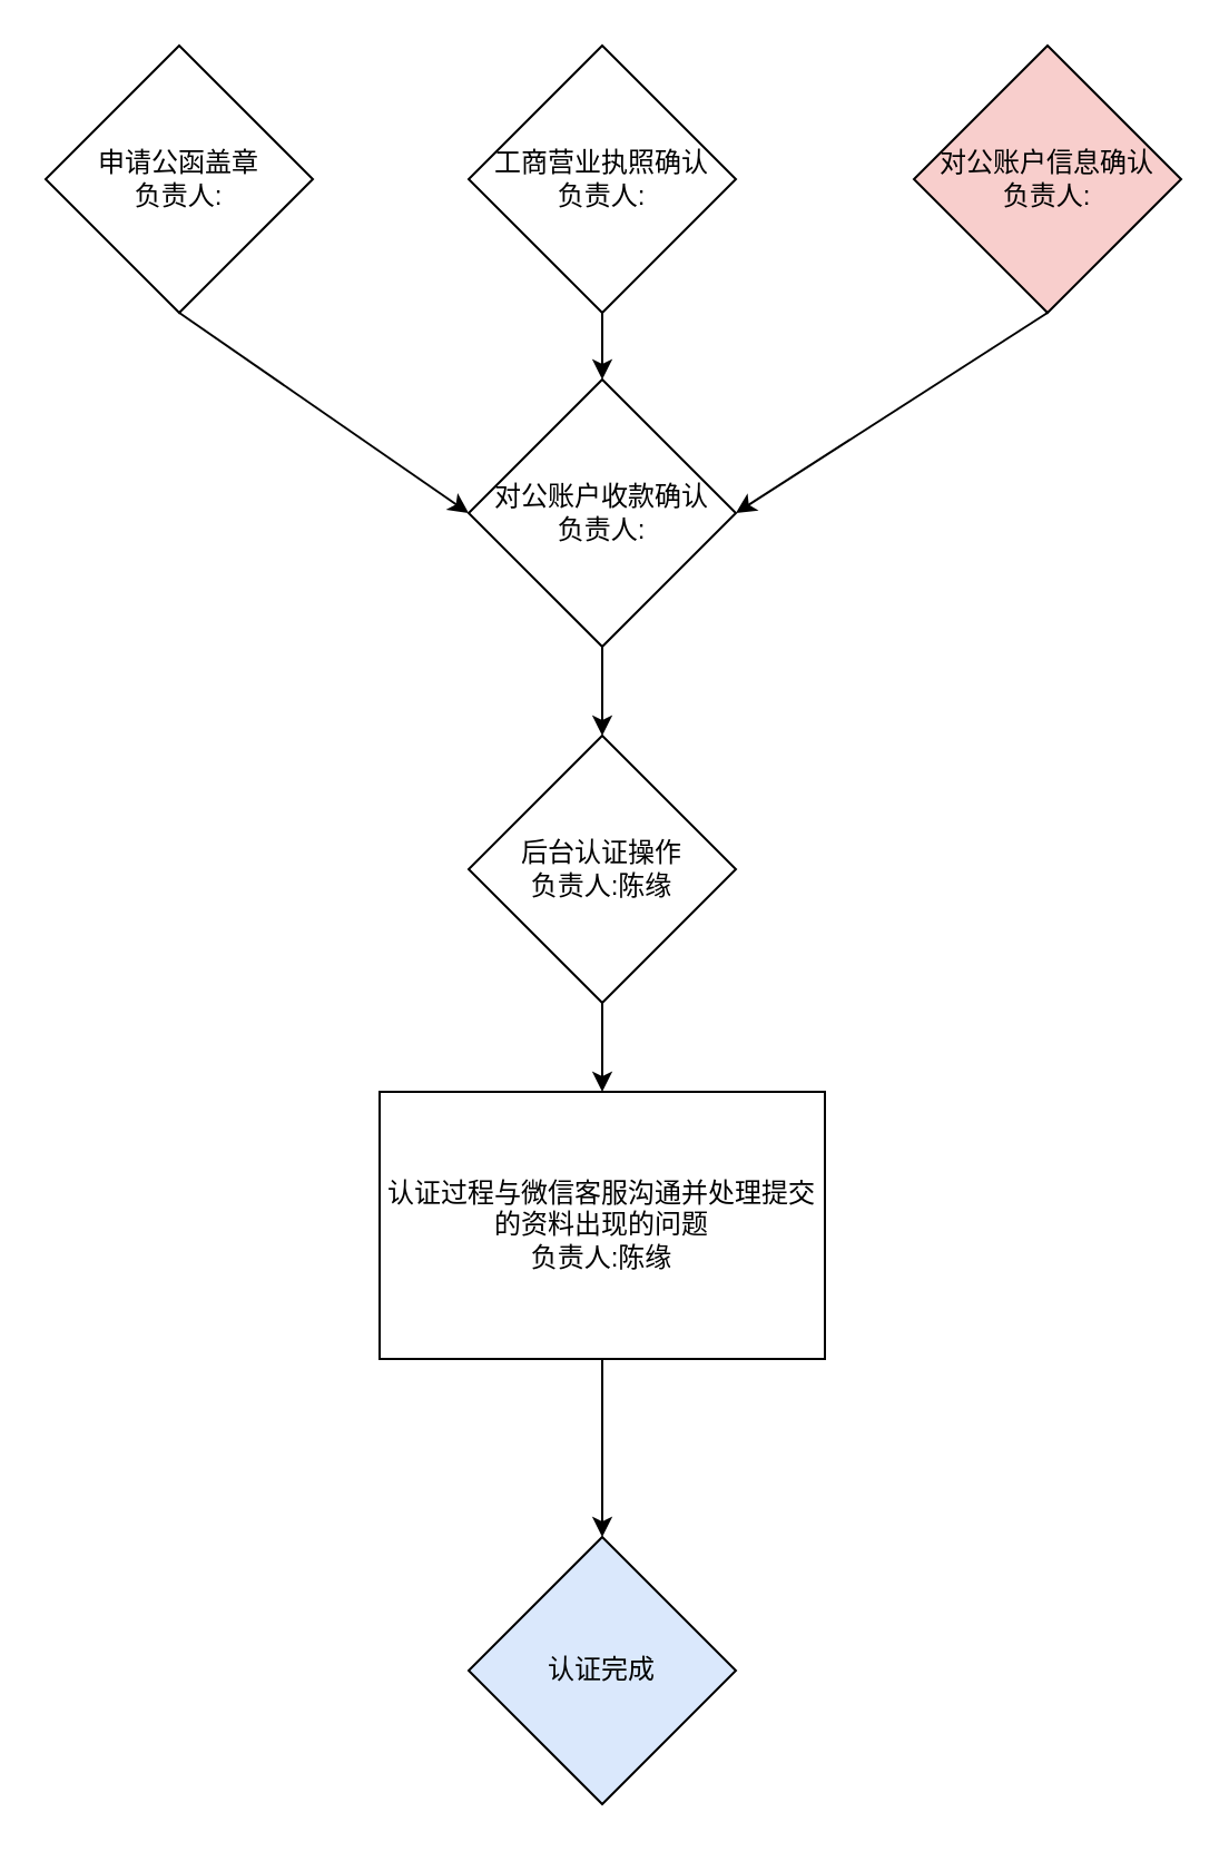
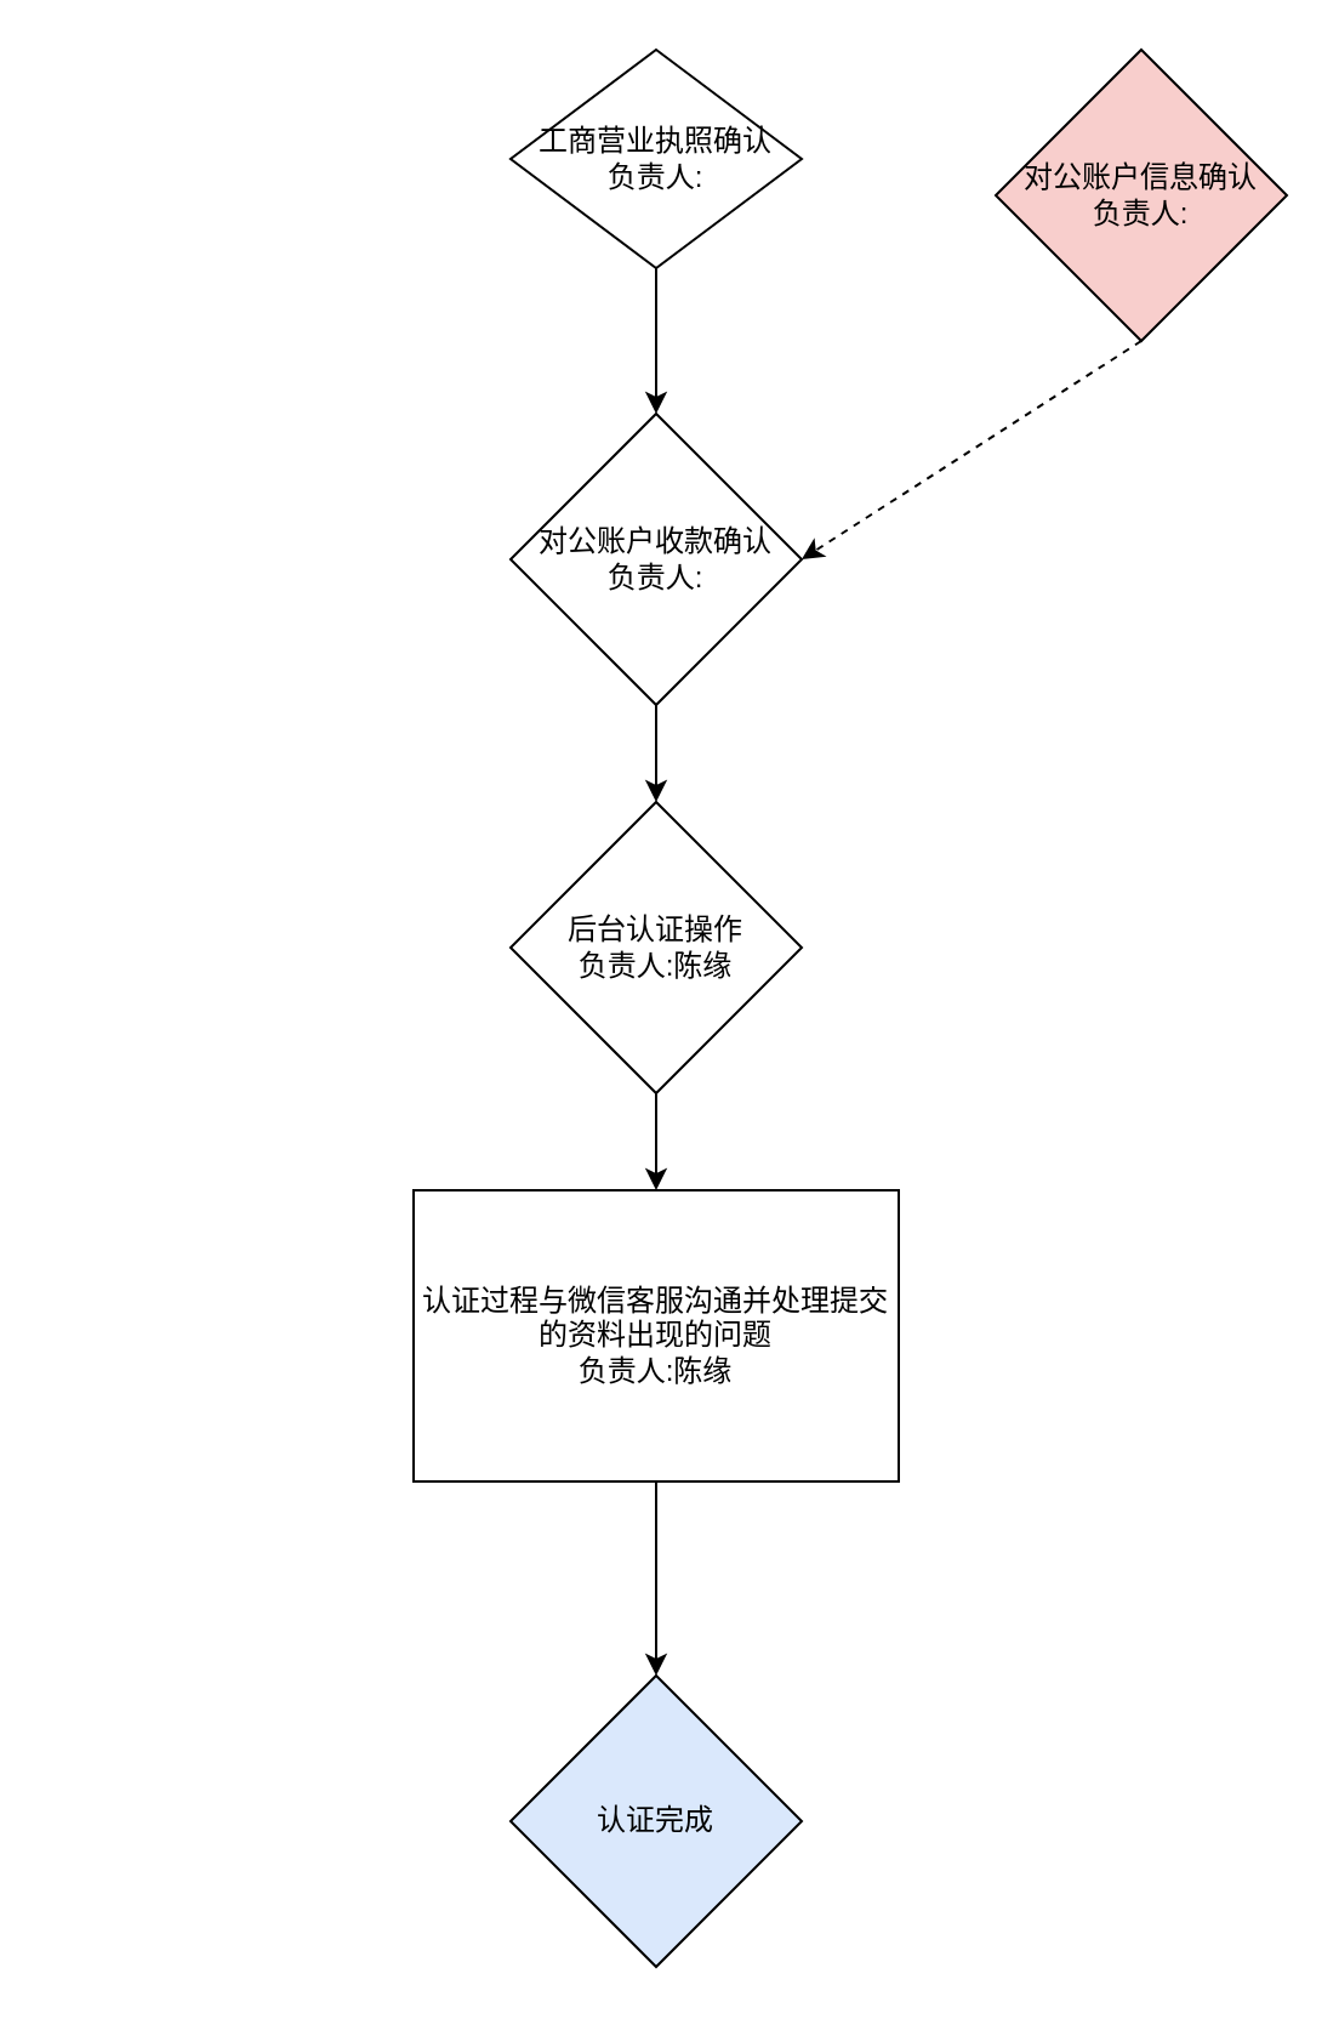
  <mxCell id="0" />
  <mxCell id="1" parent="0" />
- <mxCell id="2" value="申请公函盖章&lt;br&gt;负责人:" style="rhombus;whiteSpace=wrap;html=1;" vertex="1" parent="1"><mxGeometry x="20" y="20" width="120" height="120" as="geometry" /></mxCell>
  <mxCell id="3" value="&lt;span&gt;后台认证操作&lt;/span&gt;&lt;br&gt;&lt;span&gt;负责人:陈缘&lt;/span&gt;" style="rhombus;whiteSpace=wrap;html=1;" vertex="1" parent="1"><mxGeometry x="210" y="330" width="120" height="120" as="geometry" /></mxCell>
  <mxCell id="4" value="对公账户信息确认&lt;br&gt;负责人:" style="rhombus;whiteSpace=wrap;html=1;fillColor=#f8cecc;" vertex="1" parent="1"><mxGeometry x="410" y="20" width="120" height="120" as="geometry" /></mxCell>
- <mxCell id="5" value="工商营业执照确认&lt;br&gt;负责人:" style="rhombus;whiteSpace=wrap;html=1;" vertex="1" parent="1"><mxGeometry x="210" y="20" width="120" height="120" as="geometry" /></mxCell>
+ <mxCell id="5" value="工商营业执照确认&lt;br&gt;负责人:" style="rhombus;whiteSpace=wrap;html=1;" vertex="1" parent="1"><mxGeometry x="210" y="20" width="120" height="90" as="geometry" /></mxCell>
  <mxCell id="6" value="对公账户收款确认&lt;br&gt;负责人:" style="rhombus;whiteSpace=wrap;html=1;align=center;" vertex="1" parent="1"><mxGeometry x="210" y="170" width="120" height="120" as="geometry" /></mxCell>
  <mxCell id="7" value="认证完成" style="rhombus;whiteSpace=wrap;html=1;fillColor=#dae8fc;" vertex="1" parent="1"><mxGeometry x="210" y="690" width="120" height="120" as="geometry" /></mxCell>
- <mxCell id="8" value="" style="endArrow=classic;html=1;entryX=0;entryY=0.5;entryDx=0;entryDy=0;exitX=0.5;exitY=1;exitDx=0;exitDy=0;" edge="1" parent="1" source="2" target="6"><mxGeometry width="50" height="50" relative="1" as="geometry"><mxPoint x="70" y="170" as="sourcePoint" /><mxPoint x="120" y="120" as="targetPoint" /></mxGeometry></mxCell>
  <mxCell id="9" value="" style="endArrow=classic;html=1;exitX=0.5;exitY=1;exitDx=0;exitDy=0;entryX=0.5;entryY=0;entryDx=0;entryDy=0;" edge="1" parent="1" source="5" target="6"><mxGeometry width="50" height="50" relative="1" as="geometry"><mxPoint x="320" y="470" as="sourcePoint" /><mxPoint x="370" y="420" as="targetPoint" /></mxGeometry></mxCell>
- <mxCell id="10" value="" style="endArrow=classic;html=1;exitX=0.5;exitY=1;exitDx=0;exitDy=0;entryX=1;entryY=0.5;entryDx=0;entryDy=0;" edge="1" parent="1" source="4" target="6"><mxGeometry width="50" height="50" relative="1" as="geometry"><mxPoint x="320" y="470" as="sourcePoint" /><mxPoint x="70" y="540" as="targetPoint" /></mxGeometry></mxCell>
+ <mxCell id="10" value="" style="endArrow=classic;html=1;exitX=0.5;exitY=1;exitDx=0;exitDy=0;entryX=1;entryY=0.5;entryDx=0;entryDy=0;dashed=1;" edge="1" parent="1" source="4" target="6"><mxGeometry width="50" height="50" relative="1" as="geometry"><mxPoint x="320" y="470" as="sourcePoint" /><mxPoint x="70" y="540" as="targetPoint" /></mxGeometry></mxCell>
  <mxCell id="11" value="" style="endArrow=classic;html=1;exitX=0.5;exitY=1;exitDx=0;exitDy=0;" edge="1" parent="1" source="3"><mxGeometry width="50" height="50" relative="1" as="geometry"><mxPoint x="320" y="480" as="sourcePoint" /><mxPoint x="270" y="490" as="targetPoint" /></mxGeometry></mxCell>
  <mxCell id="12" value="" style="endArrow=classic;html=1;entryX=0.5;entryY=0;entryDx=0;entryDy=0;exitX=0.5;exitY=1;exitDx=0;exitDy=0;" edge="1" parent="1" source="6" target="3"><mxGeometry width="50" height="50" relative="1" as="geometry"><mxPoint x="80" y="660" as="sourcePoint" /><mxPoint x="370" y="430" as="targetPoint" /></mxGeometry></mxCell>
  <mxCell id="13" value="" style="endArrow=classic;html=1;exitX=0.5;exitY=1;exitDx=0;exitDy=0;entryX=0.5;entryY=0;entryDx=0;entryDy=0;" edge="1" parent="1" source="14" target="7"><mxGeometry width="50" height="50" relative="1" as="geometry"><mxPoint x="270" y="680" as="sourcePoint" /><mxPoint x="370" y="430" as="targetPoint" /></mxGeometry></mxCell>
  <mxCell id="14" value="&lt;div&gt;认证过程与微信客服沟通并处理提交的资料出现的问题&lt;/div&gt;负责人:&lt;span&gt;陈缘&lt;/span&gt;" style="rounded=0;whiteSpace=wrap;html=1;shadow=0;gradientColor=none;" vertex="1" parent="1"><mxGeometry x="170" y="490" width="200" height="120" as="geometry" /></mxCell>
